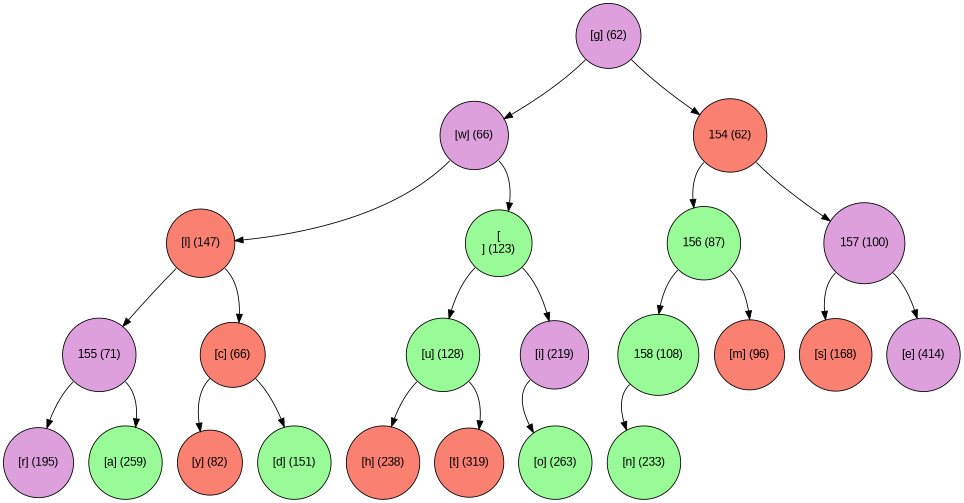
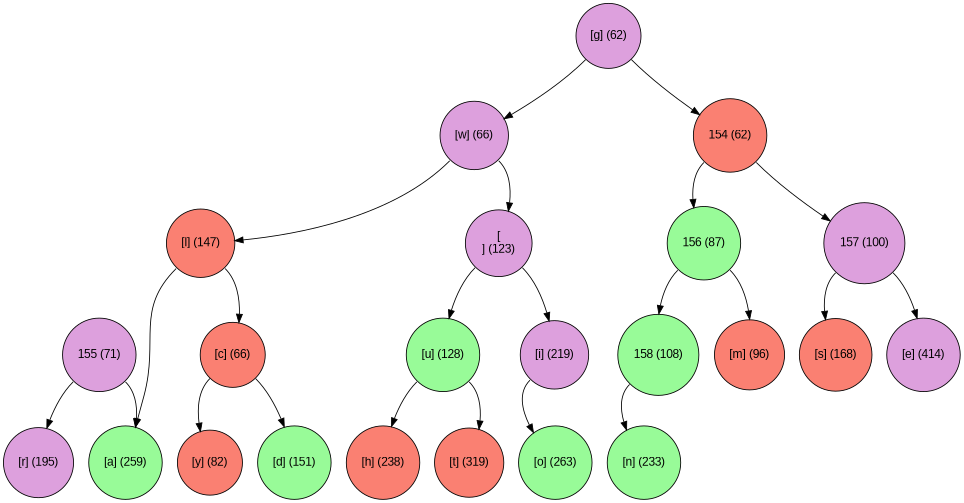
  digraph {
    node [fillcolor=plum fontname=Arial shape=circle style=filled]
    edge [tailport=sw]
    n1 [label="[g] (62)" width=0.5]
    n2 [label="[w] (66)" width=0.5]
    n3 [fillcolor=salmon label="154 (62)" width=0.5]
    n4 [fillcolor=salmon label="[l] (147)" width=0.5]
-   n5 [fillcolor=palegreen label="[\n] (123)" width=0.5]
+   n5 [label="[\n] (123)" width=0.5]
    n6 [fillcolor=palegreen label="156 (87)" width=0.5]
    n7 [label="157 (100)" width=0.5]
    n8 [label="155 (71)" width=0.5]
    n9 [fillcolor=salmon label="[c] (66)" width=0.5]
    n10 [fillcolor=palegreen label="[u] (128)" width=0.5]
    n11 [label="[i] (219)" width=0.5]
    n12 [label="[r] (195)" width=0.5]
    n13 [fillcolor=palegreen label="[a] (259)" width=0.5]
    n14 [fillcolor=salmon label="[y] (82)" width=0.5]
    n15 [fillcolor=palegreen label="[d] (151)" width=0.5]
    n16 [fillcolor=salmon label="[h] (238)" width=0.5]
    n17 [fillcolor=salmon label="[t] (319)" width=0.5]
    n18 [fillcolor=palegreen label="[o] (263)" width=0.5]
    n19 [fillcolor=palegreen label="158 (108)" width=0.5]
    n20 [fillcolor=salmon label="[m] (96)" width=0.5]
    n21 [fillcolor=salmon label="[s] (168)" width=0.5]
    n22 [label="[e] (414)" width=0.5]
    n23 [fillcolor=palegreen label="[n] (233)" width=0.5]
    n1 -> n2
    n1 -> n3 [tailport=se]
    n2 -> n4
    n2 -> n5 [tailport=se]
    n3 -> n6
    n3 -> n7 [tailport=se]
-   n4 -> n8
+   n4 -> n13
    n4 -> n9 [tailport=se]
    n5 -> n10
    n5 -> n11 [tailport=se]
    n6 -> n19
    n6 -> n20 [tailport=se]
    n7 -> n21
    n7 -> n22 [tailport=se]
    n8 -> n12
    n8 -> n13 [tailport=se]
    n9 -> n14
    n9 -> n15 [tailport=se]
    n10 -> n16
    n10 -> n17 [tailport=se]
    n11 -> n18
    n19 -> n23
  }
